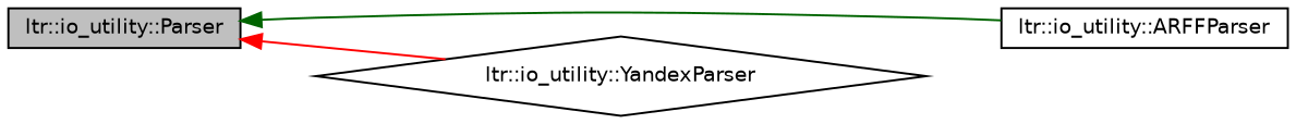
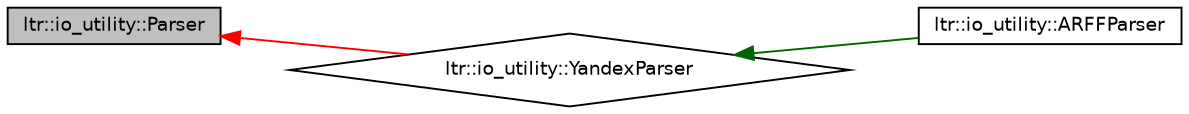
  digraph {
    rankdir=LR
    node [color=black fillcolor=white fontname=Helvetica fontsize=10 shape=box style=filled]
    edge [dir=back fontname=Helvetica fontsize=10 labelfontname=Helvetica labelfontsize=10 style=solid]
    n1 [fillcolor=grey75 fontcolor=black height=0.2 label="ltr::io_utility::Parser" width=0.4]
    n2 [height=0.2 label="ltr::io_utility::ARFFParser" width=0.4]
    n3 [height=0.2 label="ltr::io_utility::YandexParser" shape=diamond width=0.4]
-   n1 -> n2 [color=darkgreen]
+   n3 -> n2 [color=darkgreen]
    n1 -> n3 [color=red]
  }
